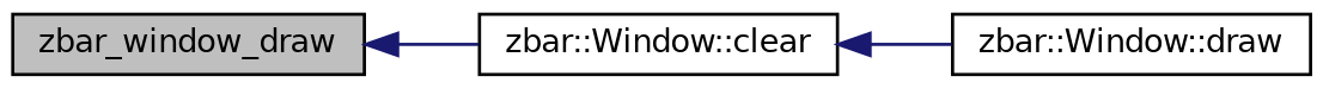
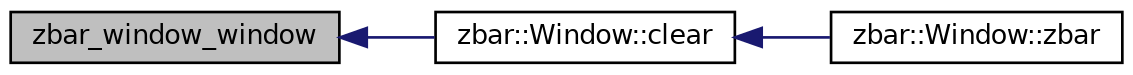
  digraph {
    rankdir=LR
    node [color=black fillcolor=white fontname=Helvetica fontsize=10 shape=record style=filled]
    edge [color=midnightblue dir=back fontname=Helvetica fontsize=10 labelfontname=Helvetica labelfontsize=10 style=solid]
-   n1 [fillcolor=grey75 fontcolor=black height=0.2 label=zbar_window_draw width=0.4]
+   n1 [fillcolor=grey75 fontcolor=black height=0.2 label=zbar_window_window width=0.4]
    n2 [height=0.2 label="zbar::Window::clear" width=0.4]
-   n3 [height=0.2 label="zbar::Window::draw" width=0.4]
+   n3 [height=0.2 label="zbar::Window::zbar" width=0.4]
    n1 -> n2
    n2 -> n3
  }
